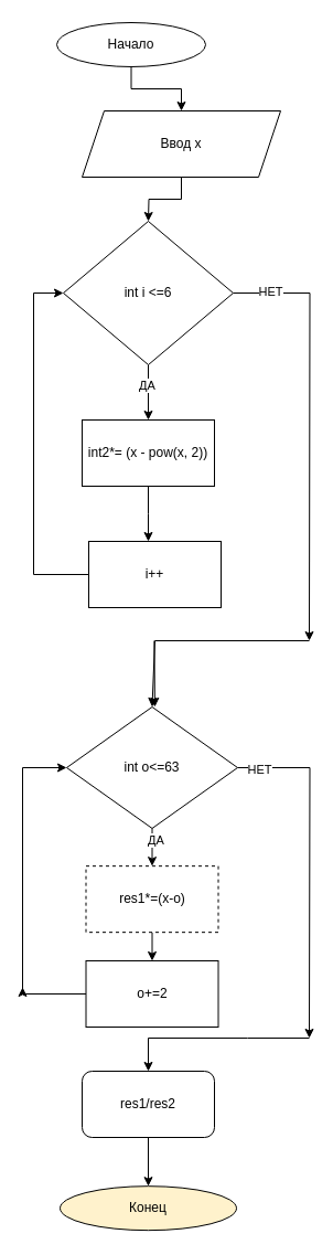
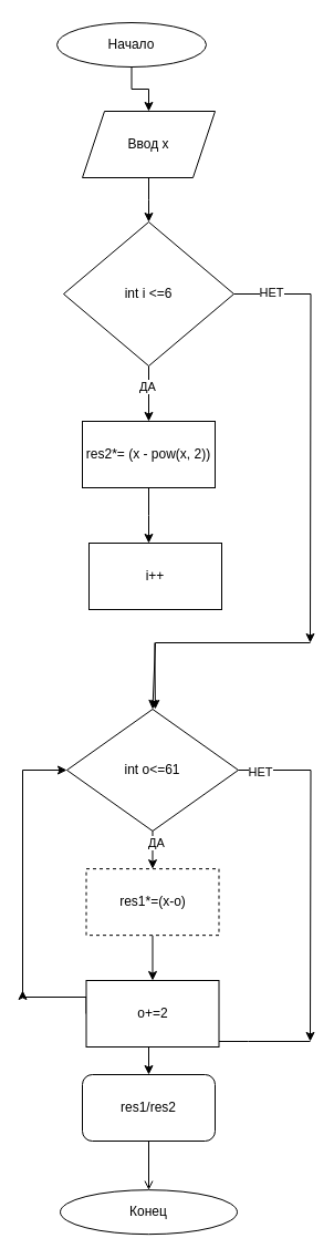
  <mxCell id="0" />
  <mxCell id="1" parent="0" />
  <mxCell id="2" style="edgeStyle=orthogonalEdgeStyle;rounded=0;orthogonalLoop=1;jettySize=auto;html=1;entryX=0.5;entryY=0;entryDx=0;entryDy=0;" edge="1" parent="1" source="3" target="5"><mxGeometry relative="1" as="geometry" /></mxCell>
  <mxCell id="3" value="Начало" style="ellipse;whiteSpace=wrap;html=1;" vertex="1" parent="1"><mxGeometry x="51" y="20" width="135" height="40" as="geometry" /></mxCell>
  <mxCell id="4" style="edgeStyle=orthogonalEdgeStyle;rounded=0;orthogonalLoop=1;jettySize=auto;html=1;exitX=0.5;exitY=1;exitDx=0;exitDy=0;" edge="1" parent="1" source="5"><mxGeometry relative="1" as="geometry"><mxPoint x="134" y="200" as="targetPoint" /></mxGeometry></mxCell>
- <mxCell id="5" value="Ввод x" style="shape=parallelogram;perimeter=parallelogramPerimeter;whiteSpace=wrap;html=1;fixedSize=1;" vertex="1" parent="1"><mxGeometry x="74" y="100" width="180" height="60" as="geometry" /></mxCell>
+ <mxCell id="5" value="Ввод x" style="shape=parallelogram;perimeter=parallelogramPerimeter;whiteSpace=wrap;html=1;fixedSize=1;" vertex="1" parent="1"><mxGeometry x="74" y="100" width="120" height="60" as="geometry" /></mxCell>
  <mxCell id="6" style="edgeStyle=orthogonalEdgeStyle;rounded=0;orthogonalLoop=1;jettySize=auto;html=1;" edge="1" parent="1" source="10"><mxGeometry relative="1" as="geometry"><mxPoint x="134" y="380" as="targetPoint" /></mxGeometry></mxCell>
  <mxCell id="7" value="ДА" style="edgeLabel;html=1;align=center;verticalAlign=middle;resizable=0;points=[];" vertex="1" connectable="0" parent="6"><mxGeometry x="-0.287" y="-2" relative="1" as="geometry"><mxPoint as="offset" /></mxGeometry></mxCell>
  <mxCell id="8" style="edgeStyle=orthogonalEdgeStyle;rounded=0;orthogonalLoop=1;jettySize=auto;html=1;" edge="1" parent="1" source="10"><mxGeometry relative="1" as="geometry"><mxPoint x="280" y="580" as="targetPoint" /></mxGeometry></mxCell>
  <mxCell id="9" value="НЕТ" style="edgeLabel;html=1;align=center;verticalAlign=middle;resizable=0;points=[];" vertex="1" connectable="0" parent="8"><mxGeometry x="-0.834" y="2" relative="1" as="geometry"><mxPoint x="1" as="offset" /></mxGeometry></mxCell>
  <mxCell id="10" value="int i &amp;lt;=6" style="rhombus;whiteSpace=wrap;html=1;" vertex="1" parent="1"><mxGeometry x="57" y="200" width="154" height="130" as="geometry" /></mxCell>
  <mxCell id="11" style="edgeStyle=orthogonalEdgeStyle;rounded=0;orthogonalLoop=1;jettySize=auto;html=1;" edge="1" parent="1" source="12"><mxGeometry relative="1" as="geometry"><mxPoint x="134" y="490" as="targetPoint" /></mxGeometry></mxCell>
  <mxCell id="12" value="x - pow(x,2)" style="rounded=1;whiteSpace=wrap;html=1;" vertex="1" parent="1"><mxGeometry x="74" y="380" width="120" height="60" as="geometry" /></mxCell>
  <mxCell id="13" value="" style="rounded=1;whiteSpace=wrap;html=1;" vertex="1" parent="1"><mxGeometry x="80" y="490" width="120" height="60" as="geometry" /></mxCell>
- <mxCell id="14" value="int2*= (x - pow(x, 2))" style="rounded=0;whiteSpace=wrap;html=1;" vertex="1" parent="1"><mxGeometry x="74" y="380" width="120" height="60" as="geometry" /></mxCell>
- <mxCell id="15" style="edgeStyle=orthogonalEdgeStyle;rounded=0;orthogonalLoop=1;jettySize=auto;html=1;entryX=0;entryY=0.5;entryDx=0;entryDy=0;" edge="1" parent="1" source="16" target="10"><mxGeometry relative="1" as="geometry"><mxPoint x="-20" y="260" as="targetPoint" /><Array as="points"><mxPoint x="30" y="520" /><mxPoint x="30" y="265" /></Array></mxGeometry></mxCell>
+ <mxCell id="14" value="res2*= (x - pow(x, 2))" style="rounded=0;whiteSpace=wrap;html=1;" vertex="1" parent="1"><mxGeometry x="74" y="380" width="120" height="60" as="geometry" /></mxCell>
  <mxCell id="16" value="i++" style="rounded=0;whiteSpace=wrap;html=1;" vertex="1" parent="1"><mxGeometry x="80" y="490" width="120" height="60" as="geometry" /></mxCell>
  <mxCell id="17" value="" style="endArrow=classic;html=1;rounded=0;entryX=0.5;entryY=0;entryDx=0;entryDy=0;" edge="1" parent="1" target="26"><mxGeometry width="50" height="50" relative="1" as="geometry"><mxPoint x="280" y="580" as="sourcePoint" /><mxPoint x="140" y="580" as="targetPoint" /><Array as="points"><mxPoint x="140" y="580" /></Array></mxGeometry></mxCell>
  <mxCell id="18" value="" style="endArrow=classic;html=1;rounded=0;" edge="1" parent="1"><mxGeometry width="50" height="50" relative="1" as="geometry"><mxPoint x="139.41" y="580" as="sourcePoint" /><mxPoint x="139.91" y="640" as="targetPoint" /></mxGeometry></mxCell>
- <mxCell id="19" style="edgeStyle=orthogonalEdgeStyle;rounded=0;orthogonalLoop=1;jettySize=auto;html=1;exitX=0.5;exitY=1;exitDx=0;exitDy=0;entryX=0.5;entryY=0;entryDx=0;entryDy=0;" edge="1" parent="1" source="20" target="21"><mxGeometry relative="1" as="geometry"><mxPoint x="134" y="1070" as="targetPoint" /></mxGeometry></mxCell>
+ <mxCell id="19" style="edgeStyle=orthogonalEdgeStyle;rounded=0;orthogonalLoop=1;jettySize=auto;html=1;exitX=0.5;exitY=1;exitDx=0;exitDy=0;entryX=0.5;entryY=0;entryDx=0;entryDy=0;endArrow=open;" edge="1" parent="1" source="20" target="21"><mxGeometry relative="1" as="geometry"><mxPoint x="134" y="1070" as="targetPoint" /></mxGeometry></mxCell>
  <mxCell id="20" value="res1/res2" style="rounded=1;whiteSpace=wrap;html=1;" vertex="1" parent="1"><mxGeometry x="74" y="970" width="120" height="60" as="geometry" /></mxCell>
- <mxCell id="21" value="Конец" style="ellipse;whiteSpace=wrap;html=1;fillColor=#fff2cc;" vertex="1" parent="1"><mxGeometry x="54" y="1074.17" width="160" height="40" as="geometry" /></mxCell>
+ <mxCell id="21" value="Конец" style="ellipse;whiteSpace=wrap;html=1;" vertex="1" parent="1"><mxGeometry x="54" y="1074.17" width="160" height="40" as="geometry" /></mxCell>
  <mxCell id="22" style="edgeStyle=orthogonalEdgeStyle;rounded=0;orthogonalLoop=1;jettySize=auto;html=1;" edge="1" parent="1" source="26"><mxGeometry relative="1" as="geometry"><mxPoint x="280" y="940" as="targetPoint" /></mxGeometry></mxCell>
  <mxCell id="23" value="НЕТ" style="edgeLabel;html=1;align=center;verticalAlign=middle;resizable=0;points=[];" vertex="1" connectable="0" parent="22"><mxGeometry x="-0.871" y="-1" relative="1" as="geometry"><mxPoint x="-1" as="offset" /></mxGeometry></mxCell>
  <mxCell id="24" style="edgeStyle=orthogonalEdgeStyle;rounded=0;orthogonalLoop=1;jettySize=auto;html=1;exitX=0.5;exitY=1;exitDx=0;exitDy=0;entryX=0.5;entryY=0;entryDx=0;entryDy=0;" edge="1" parent="1" source="26" target="31"><mxGeometry relative="1" as="geometry" /></mxCell>
  <mxCell id="25" value="ДА" style="edgeLabel;html=1;align=center;verticalAlign=middle;resizable=0;points=[];" vertex="1" connectable="0" parent="24"><mxGeometry x="-0.429" y="3" relative="1" as="geometry"><mxPoint as="offset" /></mxGeometry></mxCell>
- <mxCell id="26" value="int o&amp;lt;=63" style="rhombus;whiteSpace=wrap;html=1;" vertex="1" parent="1"><mxGeometry x="60" y="640" width="155" height="110" as="geometry" /></mxCell>
+ <mxCell id="26" value="int o&amp;lt;=61" style="rhombus;whiteSpace=wrap;html=1;" vertex="1" parent="1"><mxGeometry x="60" y="640" width="155" height="110" as="geometry" /></mxCell>
  <mxCell id="27" value="" style="endArrow=classic;html=1;rounded=0;entryX=0.5;entryY=0;entryDx=0;entryDy=0;" edge="1" parent="1" target="20"><mxGeometry width="50" height="50" relative="1" as="geometry"><mxPoint x="280" y="940" as="sourcePoint" /><mxPoint x="134" y="974.17" as="targetPoint" /><Array as="points"><mxPoint x="224" y="940" /><mxPoint x="134" y="940" /></Array></mxGeometry></mxCell>
  <mxCell id="28" style="edgeStyle=orthogonalEdgeStyle;rounded=0;orthogonalLoop=1;jettySize=auto;html=1;exitX=0;exitY=0.5;exitDx=0;exitDy=0;" edge="1" parent="1" source="29"><mxGeometry relative="1" as="geometry"><mxPoint x="20" y="894" as="targetPoint" /><Array as="points"><mxPoint x="20" y="900" /></Array></mxGeometry></mxCell>
- <mxCell id="29" value="o+=2" style="rounded=0;whiteSpace=wrap;html=1;" vertex="1" parent="1"><mxGeometry x="77.5" y="870" width="120" height="60" as="geometry" /></mxCell>
+ <mxCell id="29" value="o+=2" style="rounded=0;whiteSpace=wrap;html=1;" vertex="1" parent="1"><mxGeometry x="77.5" y="885" width="120" height="60" as="geometry" /></mxCell>
  <mxCell id="30" style="edgeStyle=orthogonalEdgeStyle;rounded=0;orthogonalLoop=1;jettySize=auto;html=1;exitX=0.5;exitY=1;exitDx=0;exitDy=0;entryX=0.5;entryY=0;entryDx=0;entryDy=0;" edge="1" parent="1" source="31" target="29"><mxGeometry relative="1" as="geometry" /></mxCell>
  <mxCell id="31" value="res1*=(x-o)" style="rounded=0;whiteSpace=wrap;html=1;dashed=1;" vertex="1" parent="1"><mxGeometry x="77.5" y="784.17" width="120" height="60" as="geometry" /></mxCell>
  <mxCell id="32" value="" style="endArrow=classic;html=1;rounded=0;entryX=0;entryY=0.5;entryDx=0;entryDy=0;" edge="1" parent="1" target="26"><mxGeometry width="50" height="50" relative="1" as="geometry"><mxPoint x="20" y="900" as="sourcePoint" /><mxPoint x="180" y="680" as="targetPoint" /><Array as="points"><mxPoint x="20" y="695" /></Array></mxGeometry></mxCell>
